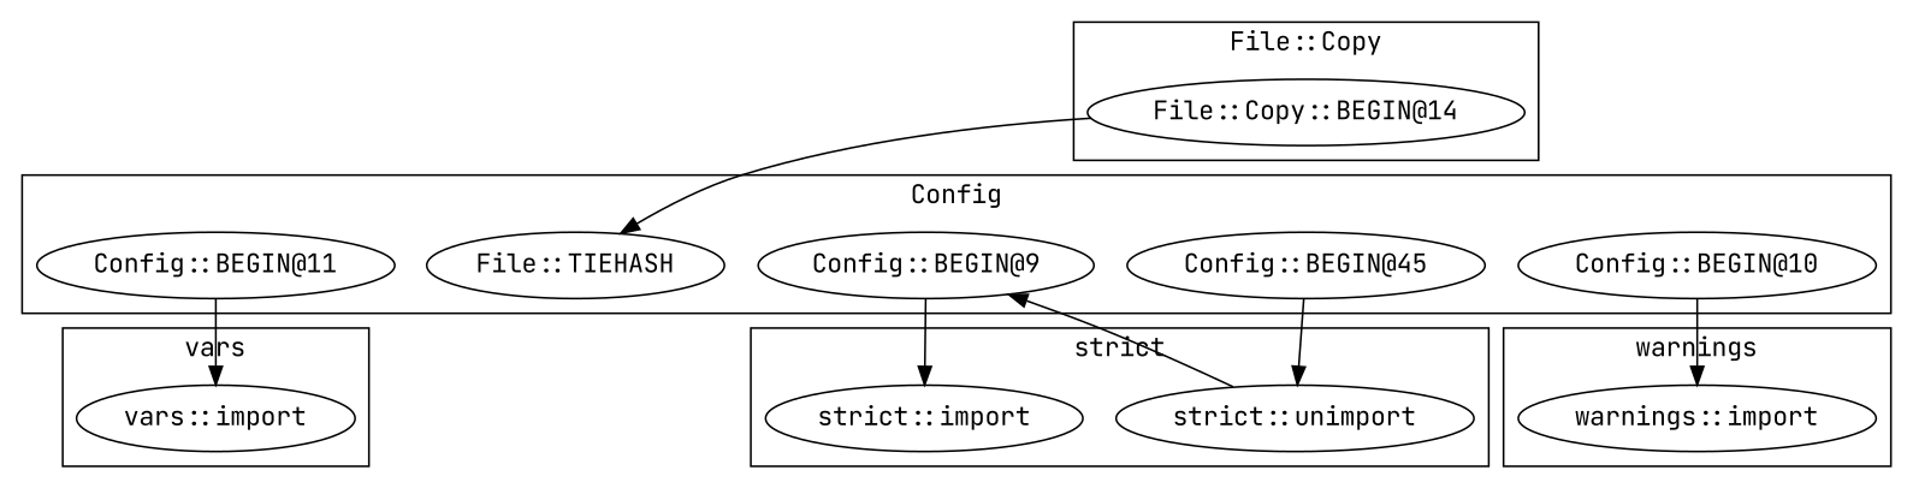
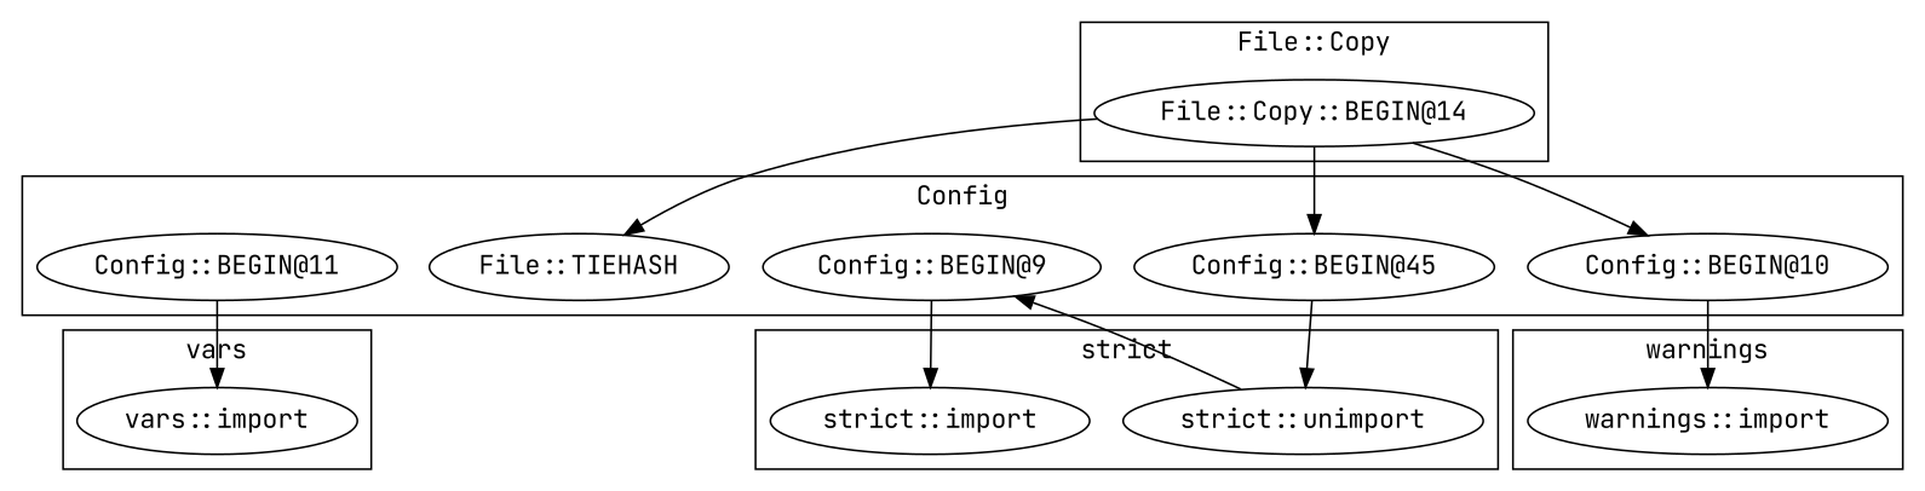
  digraph {
    fontname="JetBrains Mono"
    node [fontname="JetBrains Mono"]
    edge [fontname="JetBrains Mono"]
    "warnings::import"
    "File::Copy::BEGIN@14"
    "vars::import"
    "Config::BEGIN@11"
    n5 [label="File::TIEHASH"]
    "Config::BEGIN@45"
    "Config::BEGIN@10"
    "Config::BEGIN@9"
    "strict::import"
    "strict::unimport"
    subgraph cluster_1 {
      label=warnings
      "warnings::import"
    }
    subgraph cluster_2 {
      label="File::Copy"
      "File::Copy::BEGIN@14"
    }
    subgraph cluster_3 {
      label=vars
      "vars::import"
    }
    subgraph cluster_4 {
      label=Config
      "Config::BEGIN@11"
      n5
      "Config::BEGIN@45"
      "Config::BEGIN@10"
      "Config::BEGIN@9"
    }
    subgraph cluster_5 {
      label="strict"
      "strict::import"
      "strict::unimport"
    }
    "File::Copy::BEGIN@14" -> n5
+   "File::Copy::BEGIN@14" -> "Config::BEGIN@45"
+   "File::Copy::BEGIN@14" -> "Config::BEGIN@10"
    "Config::BEGIN@11" -> "vars::import"
    "Config::BEGIN@45" -> "strict::unimport"
    "Config::BEGIN@10" -> "warnings::import"
    "Config::BEGIN@9" -> "strict::import"
    "strict::unimport" -> "Config::BEGIN@9"
  }
